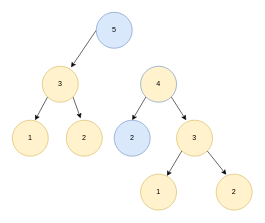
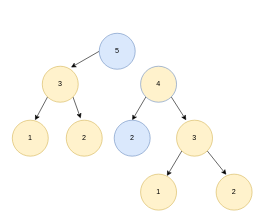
  <mxCell id="0" />
  <mxCell id="1" parent="0" />
  <mxCell id="2" style="rounded=0;orthogonalLoop=1;jettySize=auto;html=1;exitX=0;exitY=0.5;exitDx=0;exitDy=0;entryX=0.8;entryY=0.033;entryDx=0;entryDy=0;entryPerimeter=0;" edge="1" parent="1" source="3" target="6"><mxGeometry relative="1" as="geometry" /></mxCell>
- <mxCell id="3" value="5" style="ellipse;whiteSpace=wrap;html=1;aspect=fixed;fillColor=#dae8fc;strokeColor=#6c8ebf;" vertex="1" parent="1"><mxGeometry x="160" y="20" width="60" height="60" as="geometry" /></mxCell>
+ <mxCell id="3" value="5" style="ellipse;whiteSpace=wrap;html=1;aspect=fixed;fillColor=#dae8fc;strokeColor=#6c8ebf;" vertex="1" parent="1"><mxGeometry x="165" y="55" width="60" height="60" as="geometry" /></mxCell>
  <mxCell id="4" style="edgeStyle=none;rounded=0;orthogonalLoop=1;jettySize=auto;html=1;exitX=0;exitY=1;exitDx=0;exitDy=0;entryX=0.633;entryY=0;entryDx=0;entryDy=0;entryPerimeter=0;" edge="1" parent="1" source="6" target="10"><mxGeometry relative="1" as="geometry" /></mxCell>
  <mxCell id="5" style="edgeStyle=none;rounded=0;orthogonalLoop=1;jettySize=auto;html=1;exitX=1;exitY=1;exitDx=0;exitDy=0;entryX=0.4;entryY=-0.05;entryDx=0;entryDy=0;entryPerimeter=0;" edge="1" parent="1" source="6" target="11"><mxGeometry relative="1" as="geometry" /></mxCell>
  <mxCell id="6" value="3" style="ellipse;whiteSpace=wrap;html=1;aspect=fixed;fillColor=#fff2cc;strokeColor=#d6b656;" vertex="1" parent="1"><mxGeometry x="70" y="110" width="60" height="60" as="geometry" /></mxCell>
  <mxCell id="7" style="edgeStyle=none;rounded=0;orthogonalLoop=1;jettySize=auto;html=1;exitX=0;exitY=1;exitDx=0;exitDy=0;entryX=0.5;entryY=0;entryDx=0;entryDy=0;" edge="1" parent="1" source="9" target="12"><mxGeometry relative="1" as="geometry" /></mxCell>
  <mxCell id="8" style="edgeStyle=none;rounded=0;orthogonalLoop=1;jettySize=auto;html=1;exitX=1;exitY=1;exitDx=0;exitDy=0;entryX=0.267;entryY=0;entryDx=0;entryDy=0;entryPerimeter=0;" edge="1" parent="1" source="9" target="15"><mxGeometry relative="1" as="geometry" /></mxCell>
  <mxCell id="9" value="4" style="ellipse;whiteSpace=wrap;html=1;aspect=fixed;fillColor=#fff2cc;strokeColor=#6c8ebf;" vertex="1" parent="1"><mxGeometry x="234" y="110" width="60" height="60" as="geometry" /></mxCell>
  <mxCell id="10" value="1" style="ellipse;whiteSpace=wrap;html=1;aspect=fixed;fillColor=#fff2cc;strokeColor=#d6b656;" vertex="1" parent="1"><mxGeometry x="20" y="200" width="60" height="60" as="geometry" /></mxCell>
  <mxCell id="11" value="2" style="ellipse;whiteSpace=wrap;html=1;aspect=fixed;fillColor=#fff2cc;strokeColor=#d6b656;" vertex="1" parent="1"><mxGeometry x="110" y="200" width="60" height="60" as="geometry" /></mxCell>
  <mxCell id="12" value="2" style="ellipse;whiteSpace=wrap;html=1;aspect=fixed;fillColor=#dae8fc;strokeColor=#6c8ebf;" vertex="1" parent="1"><mxGeometry x="190" y="200" width="60" height="60" as="geometry" /></mxCell>
  <mxCell id="13" style="edgeStyle=none;rounded=0;orthogonalLoop=1;jettySize=auto;html=1;exitX=0;exitY=1;exitDx=0;exitDy=0;entryX=0.733;entryY=0.05;entryDx=0;entryDy=0;entryPerimeter=0;" edge="1" parent="1" source="15" target="16"><mxGeometry relative="1" as="geometry" /></mxCell>
  <mxCell id="14" style="edgeStyle=none;rounded=0;orthogonalLoop=1;jettySize=auto;html=1;exitX=1;exitY=1;exitDx=0;exitDy=0;entryX=0.283;entryY=0.017;entryDx=0;entryDy=0;entryPerimeter=0;" edge="1" parent="1" source="15" target="17"><mxGeometry relative="1" as="geometry" /></mxCell>
  <mxCell id="15" value="3" style="ellipse;whiteSpace=wrap;html=1;aspect=fixed;fillColor=#fff2cc;strokeColor=#d6b656;" vertex="1" parent="1"><mxGeometry x="294" y="200" width="60" height="60" as="geometry" /></mxCell>
  <mxCell id="16" value="1" style="ellipse;whiteSpace=wrap;html=1;aspect=fixed;fillColor=#fff2cc;strokeColor=#d6b656;" vertex="1" parent="1"><mxGeometry x="234" y="290" width="60" height="60" as="geometry" /></mxCell>
  <mxCell id="17" value="2" style="ellipse;whiteSpace=wrap;html=1;aspect=fixed;fillColor=#fff2cc;strokeColor=#d6b656;" vertex="1" parent="1"><mxGeometry x="360" y="290" width="60" height="60" as="geometry" /></mxCell>
